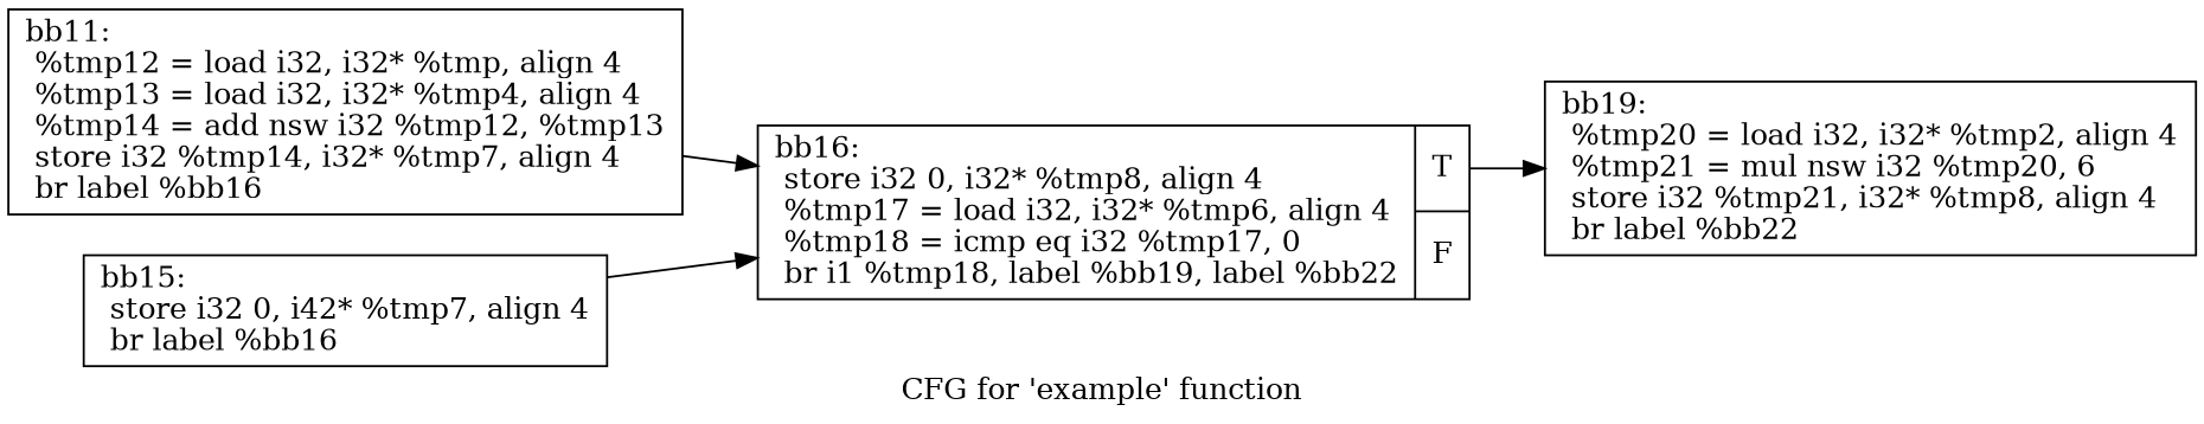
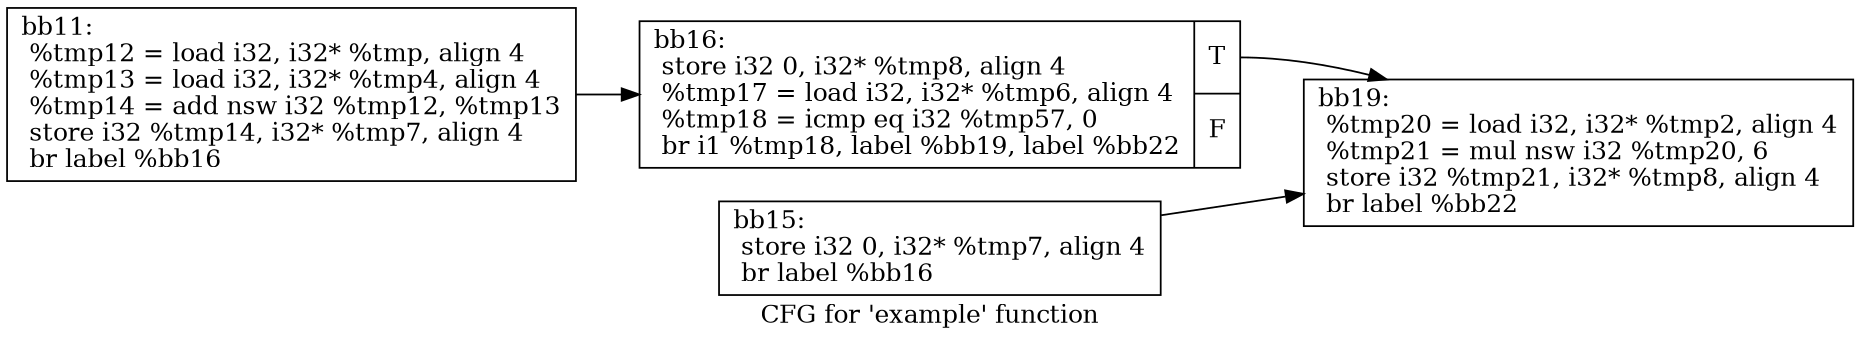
  digraph {
    label="CFG for 'example' function"
    rankdir=LR
    node [shape=record]
    n1 [label="{bb11:                                             \l  %tmp12 = load i32, i32* %tmp, align 4\l  %tmp13 = load i32, i32* %tmp4, align 4\l  %tmp14 = add nsw i32 %tmp12, %tmp13\l  store i32 %tmp14, i32* %tmp7, align 4\l  br label %bb16\l}"]
-   n2 [label="{bb16:                                             \l  store i32 0, i32* %tmp8, align 4\l  %tmp17 = load i32, i32* %tmp6, align 4\l  %tmp18 = icmp eq i32 %tmp17, 0\l  br i1 %tmp18, label %bb19, label %bb22\l|{<s0>T|<s1>F}}"]
-   n3 [label="{bb15:                                             \l  store i32 0, i42* %tmp7, align 4\l  br label %bb16\l}"]
+   n2 [label="{bb16:                                             \l  store i32 0, i32* %tmp8, align 4\l  %tmp17 = load i32, i32* %tmp6, align 4\l  %tmp18 = icmp eq i32 %tmp57, 0\l  br i1 %tmp18, label %bb19, label %bb22\l|{<s0>T|<s1>F}}"]
+   n3 [label="{bb15:                                             \l  store i32 0, i32* %tmp7, align 4\l  br label %bb16\l}"]
    n4 [label="{bb19:                                             \l  %tmp20 = load i32, i32* %tmp2, align 4\l  %tmp21 = mul nsw i32 %tmp20, 6\l  store i32 %tmp21, i32* %tmp8, align 4\l  br label %bb22\l}"]
    n1 -> n2
    n2 -> n4 [tailport=s0]
-   n3 -> n2
+   n3 -> n4
  }
